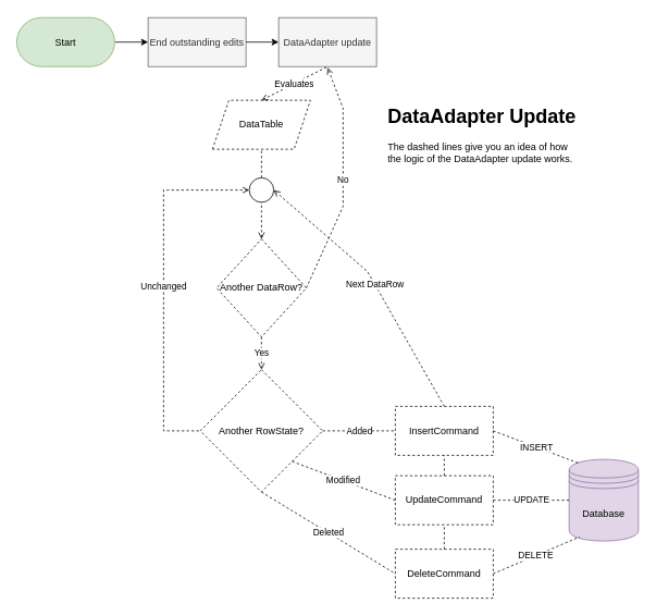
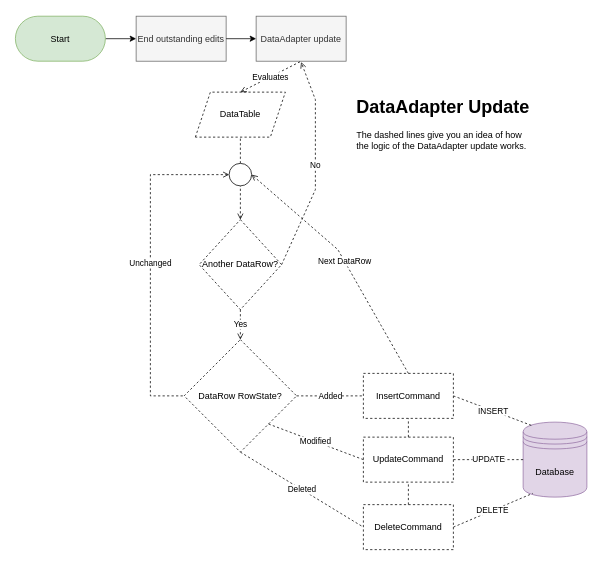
  <mxCell id="0" />
  <mxCell id="1" parent="0" />
  <mxCell id="2" value="Database" style="shape=datastore;whiteSpace=wrap;html=1;fillColor=#e1d5e7;strokeColor=#9673a6;" parent="1" vertex="1"><mxGeometry x="697" y="562" width="85" height="100" as="geometry" /></mxCell>
  <mxCell id="3" value="DataTable" style="shape=parallelogram;perimeter=parallelogramPerimeter;whiteSpace=wrap;html=1;fixedSize=1;dashed=1;" parent="1" vertex="1"><mxGeometry x="260" y="122" width="120" height="60" as="geometry" /></mxCell>
  <mxCell id="4" value="DataAdapter update" style="rounded=0;whiteSpace=wrap;html=1;fillColor=#f5f5f5;fontColor=#333333;strokeColor=#666666;" parent="1" vertex="1"><mxGeometry x="341" y="20.75" width="120" height="60" as="geometry" /></mxCell>
  <mxCell id="5" value="End outstanding edits" style="rounded=0;whiteSpace=wrap;html=1;fillColor=#f5f5f5;fontColor=#333333;strokeColor=#666666;" parent="1" vertex="1"><mxGeometry x="181" y="20.75" width="120" height="60" as="geometry" /></mxCell>
- <mxCell id="6" value="Another RowState?" style="rhombus;whiteSpace=wrap;html=1;dashed=1;" parent="1" vertex="1"><mxGeometry x="245" y="452" width="150" height="150" as="geometry" /></mxCell>
+ <mxCell id="6" value="DataRow RowState?" style="rhombus;whiteSpace=wrap;html=1;dashed=1;" parent="1" vertex="1"><mxGeometry x="245" y="452" width="150" height="150" as="geometry" /></mxCell>
  <mxCell id="7" value="Evaluates" style="endArrow=none;dashed=1;html=1;entryX=0.5;entryY=1;entryDx=0;entryDy=0;exitX=0.5;exitY=0;exitDx=0;exitDy=0;endFill=0;startArrow=open;startFill=0;" parent="1" source="3" target="4" edge="1"><mxGeometry width="50" height="50" relative="1" as="geometry"><mxPoint x="160" y="252" as="sourcePoint" /><mxPoint x="210" y="202" as="targetPoint" /></mxGeometry></mxCell>
  <mxCell id="8" value="" style="endArrow=none;dashed=1;html=1;entryX=0.5;entryY=1;entryDx=0;entryDy=0;exitX=0.5;exitY=0;exitDx=0;exitDy=0;" parent="1" source="9" target="3" edge="1"><mxGeometry width="50" height="50" relative="1" as="geometry"><mxPoint x="200" y="212" as="sourcePoint" /><mxPoint x="450" y="202" as="targetPoint" /></mxGeometry></mxCell>
  <mxCell id="9" value="" style="ellipse;whiteSpace=wrap;html=1;aspect=fixed;" parent="1" vertex="1"><mxGeometry x="305" y="217" width="30" height="30" as="geometry" /></mxCell>
  <mxCell id="10" value="Unchanged" style="endArrow=none;dashed=1;html=1;rounded=0;strokeColor=default;endFill=0;startArrow=open;startFill=0;entryX=0;entryY=0.5;entryDx=0;entryDy=0;exitX=0;exitY=0.5;exitDx=0;exitDy=0;" parent="1" source="9" target="6" edge="1"><mxGeometry width="50" height="50" relative="1" as="geometry"><mxPoint x="20" y="222" as="sourcePoint" /><mxPoint x="80" y="572" as="targetPoint" /><Array as="points"><mxPoint x="200" y="232" /><mxPoint x="200" y="527" /></Array></mxGeometry></mxCell>
  <mxCell id="11" value="Another DataRow?" style="rhombus;whiteSpace=wrap;html=1;dashed=1;" parent="1" vertex="1"><mxGeometry x="265" y="292" width="110" height="120" as="geometry" /></mxCell>
  <mxCell id="12" value="InsertCommand" style="rounded=0;whiteSpace=wrap;html=1;dashed=1;" parent="1" vertex="1"><mxGeometry x="484" y="497" width="120" height="60" as="geometry" /></mxCell>
  <mxCell id="13" value="UpdateCommand" style="rounded=0;whiteSpace=wrap;html=1;dashed=1;" parent="1" vertex="1"><mxGeometry x="484" y="582" width="120" height="60" as="geometry" /></mxCell>
  <mxCell id="14" value="DeleteCommand" style="rounded=0;whiteSpace=wrap;html=1;dashed=1;" parent="1" vertex="1"><mxGeometry x="484" y="672" width="120" height="60" as="geometry" /></mxCell>
  <mxCell id="15" value="" style="endArrow=none;dashed=1;html=1;rounded=0;strokeColor=default;entryX=0.5;entryY=1;entryDx=0;entryDy=0;exitX=0.5;exitY=0;exitDx=0;exitDy=0;startArrow=open;startFill=0;" parent="1" source="11" target="9" edge="1"><mxGeometry width="50" height="50" relative="1" as="geometry"><mxPoint x="150" y="322" as="sourcePoint" /><mxPoint x="200" y="272" as="targetPoint" /></mxGeometry></mxCell>
  <mxCell id="16" value="No" style="endArrow=open;dashed=1;html=1;rounded=0;strokeColor=default;exitX=1;exitY=0.5;exitDx=0;exitDy=0;startArrow=none;startFill=0;endFill=0;" parent="1" source="11" edge="1"><mxGeometry width="50" height="50" relative="1" as="geometry"><mxPoint x="400" y="382" as="sourcePoint" /><mxPoint x="401" y="82" as="targetPoint" /><Array as="points"><mxPoint x="420" y="252" /><mxPoint x="420" y="132" /></Array></mxGeometry></mxCell>
  <mxCell id="17" value="Next DataRow" style="endArrow=open;dashed=1;html=1;rounded=0;strokeColor=default;entryX=1;entryY=0.5;entryDx=0;entryDy=0;startArrow=none;startFill=0;endFill=0;exitX=0.5;exitY=0;exitDx=0;exitDy=0;" parent="1" source="12" target="9" edge="1"><mxGeometry width="50" height="50" relative="1" as="geometry"><mxPoint x="537" y="492" as="sourcePoint" /><mxPoint x="440" y="412" as="targetPoint" /><Array as="points"><mxPoint x="450" y="332" /></Array></mxGeometry></mxCell>
  <mxCell id="18" value="Yes" style="endArrow=open;dashed=1;html=1;rounded=0;strokeColor=default;exitX=0.5;exitY=1;exitDx=0;exitDy=0;entryX=0.5;entryY=0;entryDx=0;entryDy=0;startArrow=none;startFill=0;endFill=0;" parent="1" source="11" target="6" edge="1"><mxGeometry width="50" height="50" relative="1" as="geometry"><mxPoint x="520" y="372" as="sourcePoint" /><mxPoint x="570" y="322" as="targetPoint" /></mxGeometry></mxCell>
  <mxCell id="19" value="INSERT" style="endArrow=none;dashed=1;html=1;rounded=0;strokeColor=default;exitX=1;exitY=0.5;exitDx=0;exitDy=0;entryX=0.15;entryY=0.05;entryDx=0;entryDy=0;entryPerimeter=0;" parent="1" source="12" target="2" edge="1"><mxGeometry width="50" height="50" relative="1" as="geometry"><mxPoint x="630" y="562" as="sourcePoint" /><mxPoint x="680" y="512" as="targetPoint" /></mxGeometry></mxCell>
  <mxCell id="20" value="UPDATE" style="endArrow=none;dashed=1;html=1;rounded=0;strokeColor=default;exitX=1;exitY=0.5;exitDx=0;exitDy=0;entryX=0;entryY=0.5;entryDx=0;entryDy=0;" parent="1" source="13" target="2" edge="1"><mxGeometry width="50" height="50" relative="1" as="geometry"><mxPoint x="710" y="542" as="sourcePoint" /><mxPoint x="760" y="492" as="targetPoint" /></mxGeometry></mxCell>
  <mxCell id="21" value="DELETE" style="endArrow=none;dashed=1;html=1;rounded=0;strokeColor=default;exitX=1;exitY=0.5;exitDx=0;exitDy=0;entryX=0.15;entryY=0.95;entryDx=0;entryDy=0;entryPerimeter=0;" parent="1" source="14" target="2" edge="1"><mxGeometry width="50" height="50" relative="1" as="geometry"><mxPoint x="720" y="562" as="sourcePoint" /><mxPoint x="770" y="512" as="targetPoint" /></mxGeometry></mxCell>
  <mxCell id="22" value="Added" style="endArrow=none;dashed=1;html=1;rounded=0;strokeColor=default;exitX=1;exitY=0.5;exitDx=0;exitDy=0;entryX=0;entryY=0.5;entryDx=0;entryDy=0;" parent="1" source="6" target="12" edge="1"><mxGeometry width="50" height="50" relative="1" as="geometry"><mxPoint x="380" y="672" as="sourcePoint" /><mxPoint x="430" y="622" as="targetPoint" /></mxGeometry></mxCell>
  <mxCell id="23" value="Modified" style="endArrow=none;dashed=1;html=1;rounded=0;strokeColor=default;entryX=1;entryY=1;entryDx=0;entryDy=0;exitX=0;exitY=0.5;exitDx=0;exitDy=0;" parent="1" source="13" target="6" edge="1"><mxGeometry width="50" height="50" relative="1" as="geometry"><mxPoint x="360" y="662" as="sourcePoint" /><mxPoint x="410" y="612" as="targetPoint" /></mxGeometry></mxCell>
  <mxCell id="24" value="Deleted" style="endArrow=none;dashed=1;html=1;rounded=0;strokeColor=default;exitX=0.5;exitY=1;exitDx=0;exitDy=0;entryX=0;entryY=0.5;entryDx=0;entryDy=0;" parent="1" source="6" target="14" edge="1"><mxGeometry width="50" height="50" relative="1" as="geometry"><mxPoint x="290" y="722" as="sourcePoint" /><mxPoint x="340" y="672" as="targetPoint" /></mxGeometry></mxCell>
  <mxCell id="25" value="" style="endArrow=none;dashed=1;html=1;rounded=0;strokeColor=default;exitX=0.5;exitY=0;exitDx=0;exitDy=0;entryX=0.5;entryY=1;entryDx=0;entryDy=0;" parent="1" source="14" target="13" edge="1"><mxGeometry width="50" height="50" relative="1" as="geometry"><mxPoint x="330" y="752" as="sourcePoint" /><mxPoint x="380" y="702" as="targetPoint" /></mxGeometry></mxCell>
  <mxCell id="26" value="" style="endArrow=none;dashed=1;html=1;rounded=0;strokeColor=default;exitX=0.5;exitY=0;exitDx=0;exitDy=0;entryX=0.5;entryY=1;entryDx=0;entryDy=0;" parent="1" source="13" target="12" edge="1"><mxGeometry width="50" height="50" relative="1" as="geometry"><mxPoint x="260" y="762" as="sourcePoint" /><mxPoint x="310" y="712" as="targetPoint" /></mxGeometry></mxCell>
  <mxCell id="27" value="" style="endArrow=classic;html=1;rounded=0;strokeColor=default;exitX=1;exitY=0.5;exitDx=0;exitDy=0;entryX=0;entryY=0.5;entryDx=0;entryDy=0;" parent="1" source="29" target="5" edge="1"><mxGeometry width="50" height="50" relative="1" as="geometry"><mxPoint x="60" y="50.75" as="sourcePoint" /><mxPoint x="130" y="172" as="targetPoint" /><Array as="points" /></mxGeometry></mxCell>
  <mxCell id="28" value="" style="endArrow=classic;html=1;rounded=0;strokeColor=default;exitX=1;exitY=0.5;exitDx=0;exitDy=0;entryX=0;entryY=0.5;entryDx=0;entryDy=0;" parent="1" source="5" target="4" edge="1"><mxGeometry width="50" height="50" relative="1" as="geometry"><mxPoint x="90" y="262" as="sourcePoint" /><mxPoint x="140" y="212" as="targetPoint" /></mxGeometry></mxCell>
  <mxCell id="29" value="Start" style="rounded=1;whiteSpace=wrap;html=1;arcSize=50;fillColor=#d5e8d4;strokeColor=#82b366;" vertex="1" parent="1"><mxGeometry x="20" y="20.75" width="120" height="60" as="geometry" /></mxCell>
  <mxCell id="30" value="&lt;h1&gt;DataAdapter Update&lt;/h1&gt;&lt;p&gt;The dashed lines give you an idea of how the logic of the DataAdapter update works.&lt;/p&gt;" style="text;html=1;strokeColor=none;fillColor=none;spacing=5;spacingTop=-20;whiteSpace=wrap;overflow=hidden;rounded=0;" vertex="1" parent="1"><mxGeometry x="470" y="122" width="240" height="140" as="geometry" /></mxCell>
